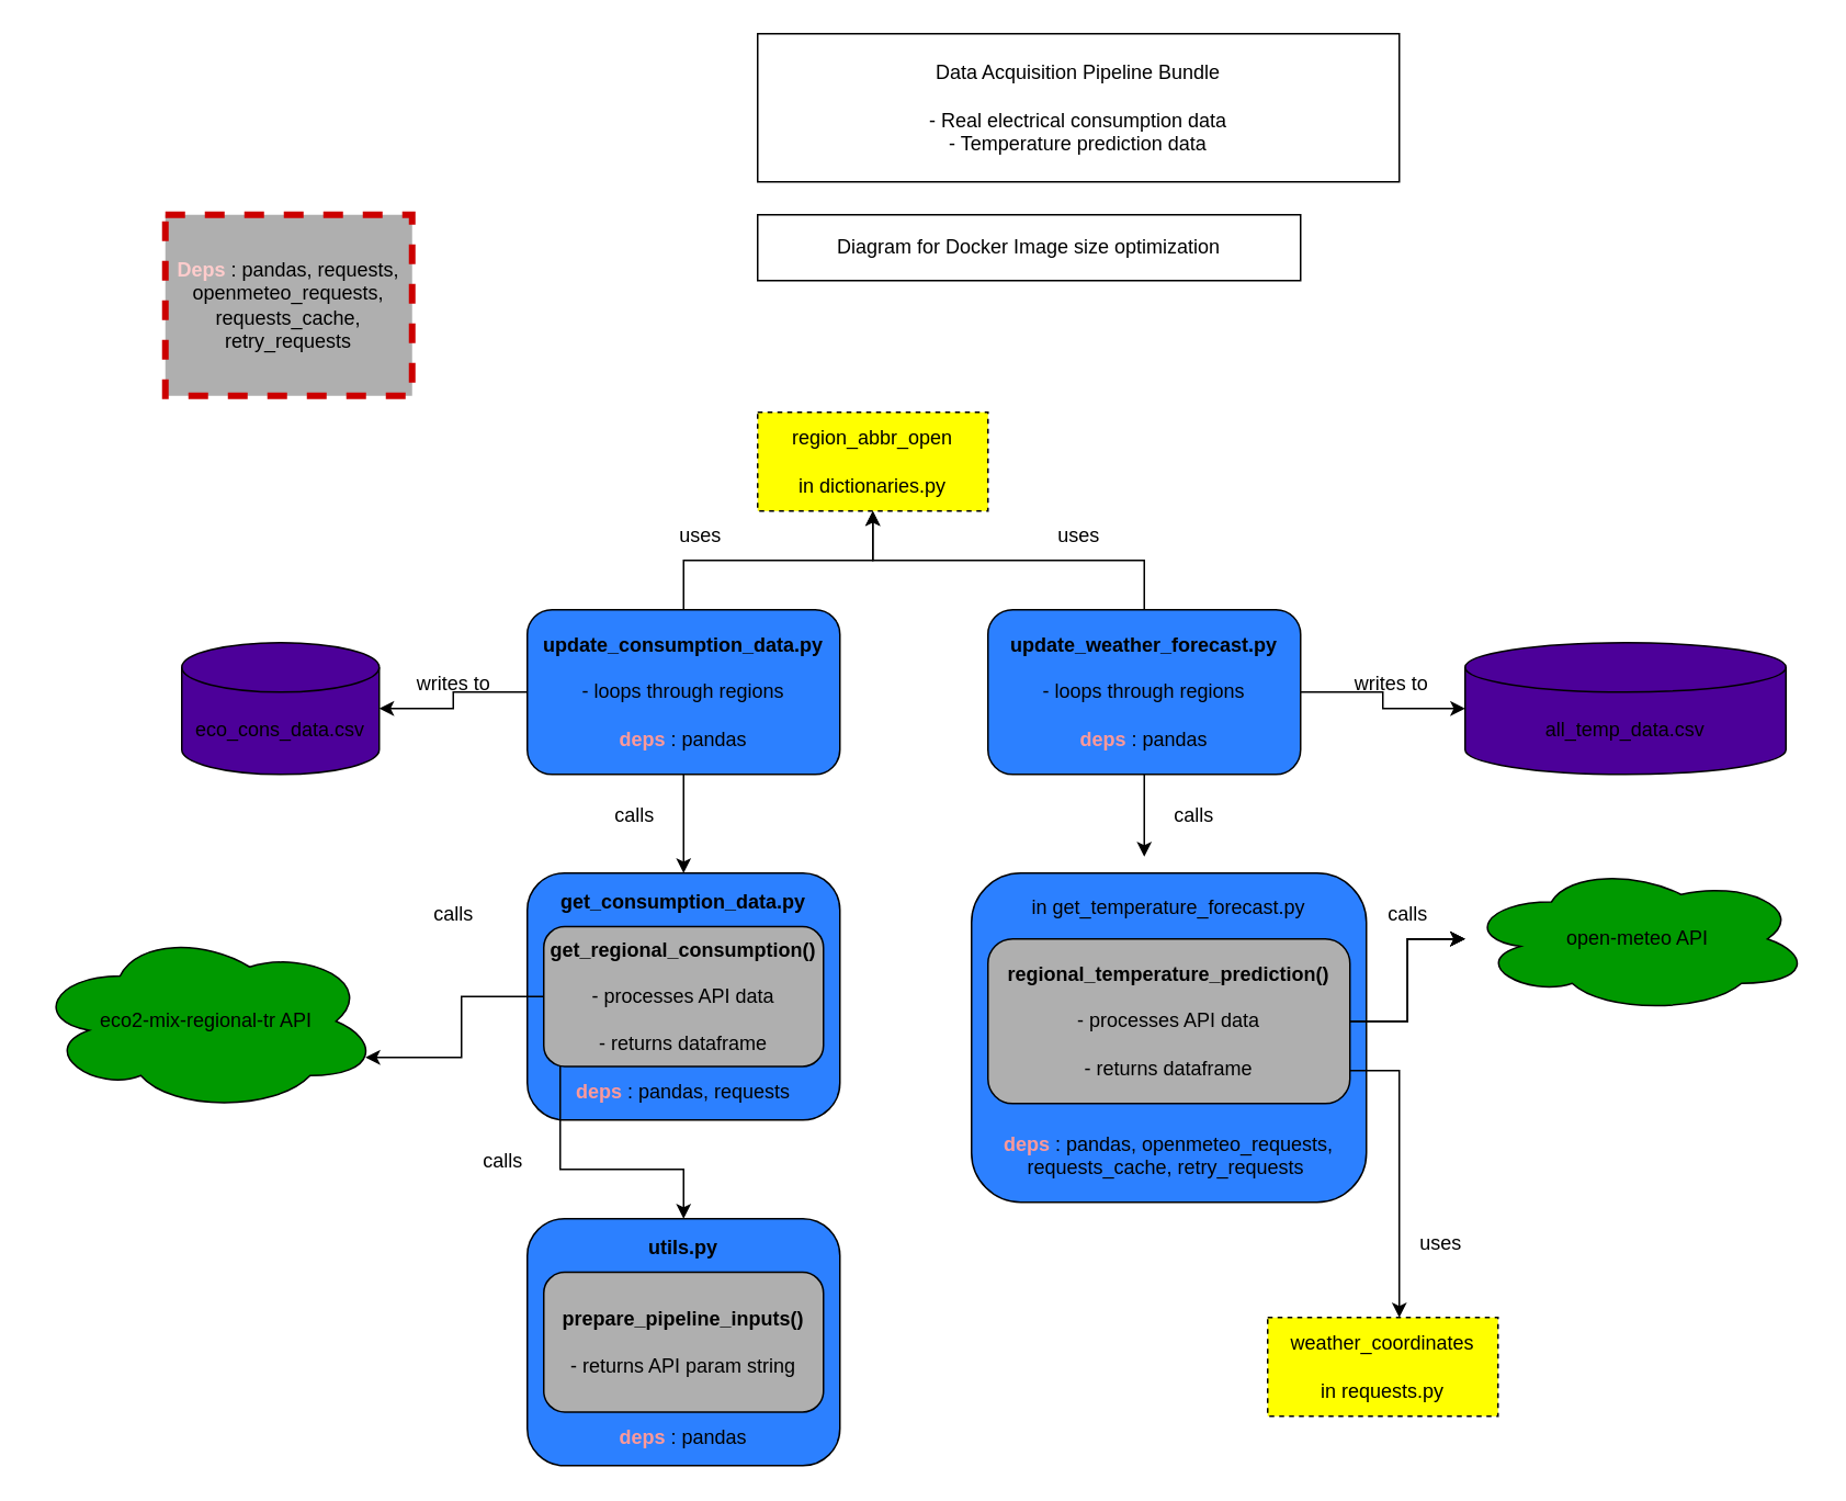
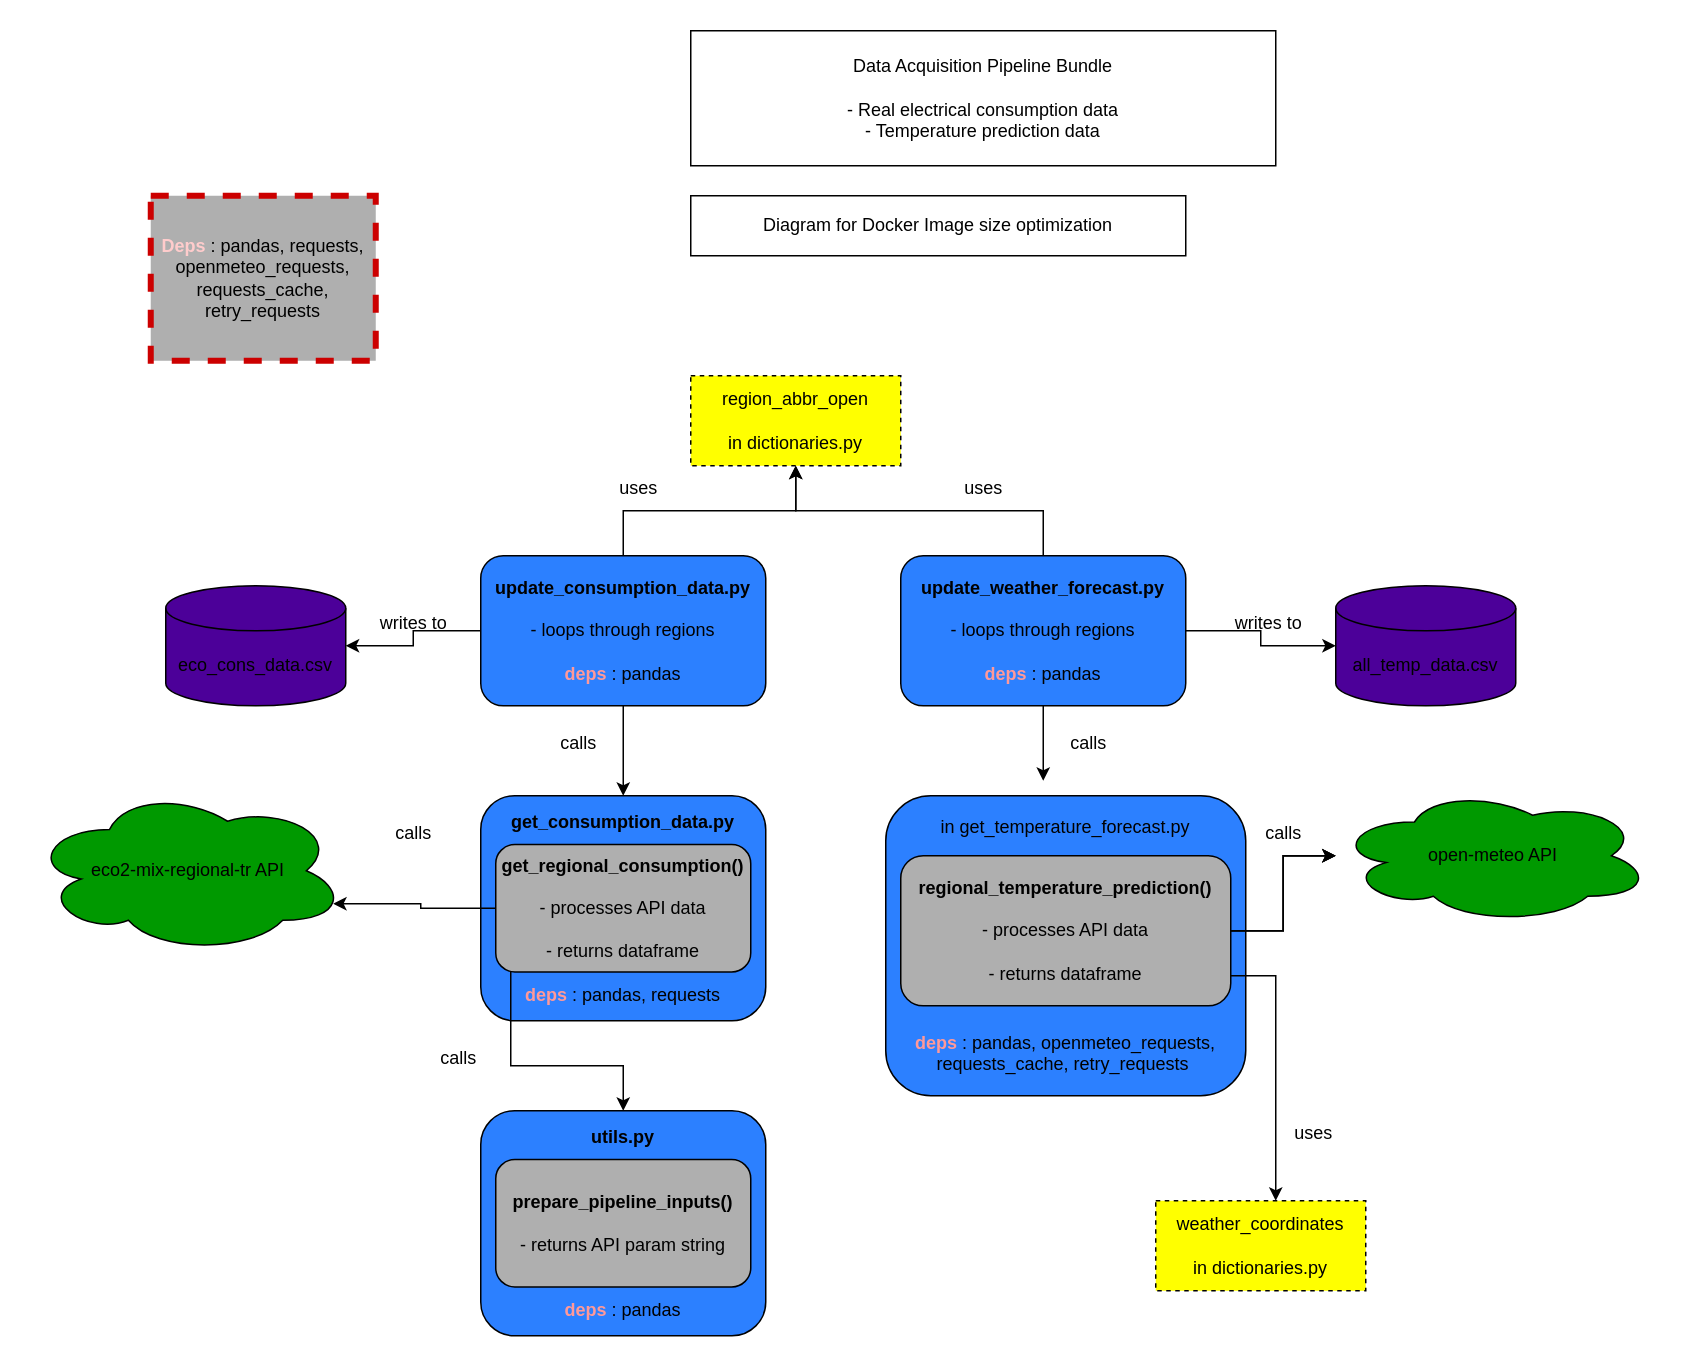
  <mxCell id="0" />
  <mxCell id="1" parent="0" />
  <mxCell id="2" value="Diagram for Docker Image size optimization" style="whiteSpace=wrap;html=1;fontSize=12;glass=0;strokeWidth=1;shadow=0;rounded=0;" parent="1" vertex="1"><mxGeometry x="460" y="130" width="330" height="40" as="geometry" /></mxCell>
  <mxCell id="3" value="Data Acquisition Pipeline Bundle&lt;div&gt;&lt;br&gt;&lt;/div&gt;&lt;div&gt;- Real electrical consumption data&lt;/div&gt;&lt;div&gt;- Temperature prediction data&lt;/div&gt;" style="rounded=0;whiteSpace=wrap;html=1;" vertex="1" parent="1"><mxGeometry x="460" y="20" width="390" height="90" as="geometry" /></mxCell>
  <mxCell id="4" value="" style="edgeStyle=orthogonalEdgeStyle;rounded=0;orthogonalLoop=1;jettySize=auto;html=1;" edge="1" parent="1" source="7" target="8"><mxGeometry relative="1" as="geometry" /></mxCell>
  <mxCell id="5" value="" style="edgeStyle=orthogonalEdgeStyle;rounded=0;orthogonalLoop=1;jettySize=auto;html=1;" edge="1" parent="1" source="7" target="9"><mxGeometry relative="1" as="geometry" /></mxCell>
  <mxCell id="6" value="" style="edgeStyle=orthogonalEdgeStyle;rounded=0;orthogonalLoop=1;jettySize=auto;html=1;" edge="1" parent="1" source="7" target="26"><mxGeometry relative="1" as="geometry" /></mxCell>
  <mxCell id="7" value="&lt;b&gt;update_consumption_data.py&lt;/b&gt;&lt;div&gt;&lt;br&gt;&lt;div&gt;- loops through regions&lt;/div&gt;&lt;/div&gt;&lt;div&gt;&lt;br&gt;&lt;/div&gt;&lt;div&gt;&lt;b&gt;&lt;font style=&quot;color: rgb(255, 153, 153);&quot;&gt;deps&lt;/font&gt;&lt;/b&gt; : pandas&lt;/div&gt;" style="rounded=1;whiteSpace=wrap;html=1;fontSize=12;glass=0;strokeWidth=1;shadow=0;fillColor=#2C80FF;" vertex="1" parent="1"><mxGeometry x="320" y="370" width="190" height="100" as="geometry" /></mxCell>
  <mxCell id="8" value="&lt;div&gt;&lt;span style=&quot;background-color: transparent; color: light-dark(rgb(0, 0, 0), rgb(255, 255, 255));&quot;&gt;&lt;b&gt;get_consumption_data.py&lt;/b&gt;&lt;/span&gt;&lt;/div&gt;&lt;div&gt;&lt;span style=&quot;background-color: transparent; color: light-dark(rgb(0, 0, 0), rgb(255, 255, 255));&quot;&gt;&lt;br&gt;&lt;/span&gt;&lt;/div&gt;&lt;div&gt;&lt;span style=&quot;background-color: transparent; color: light-dark(rgb(0, 0, 0), rgb(255, 255, 255));&quot;&gt;&lt;br&gt;&lt;/span&gt;&lt;/div&gt;&lt;div&gt;&lt;span style=&quot;background-color: transparent; color: light-dark(rgb(0, 0, 0), rgb(255, 255, 255));&quot;&gt;&lt;br&gt;&lt;/span&gt;&lt;/div&gt;&lt;div&gt;&lt;span style=&quot;background-color: transparent; color: light-dark(rgb(0, 0, 0), rgb(255, 255, 255));&quot;&gt;&lt;br&gt;&lt;/span&gt;&lt;/div&gt;&lt;div&gt;&lt;br&gt;&lt;/div&gt;&lt;div&gt;&lt;br&gt;&lt;/div&gt;&lt;div&gt;&lt;br&gt;&lt;/div&gt;&lt;div&gt;&lt;font style=&quot;color: rgb(255, 153, 153);&quot;&gt;&lt;b style=&quot;&quot;&gt;deps&lt;/b&gt;&lt;/font&gt; : pandas, requests&lt;/div&gt;" style="rounded=1;whiteSpace=wrap;html=1;fontSize=12;glass=0;strokeWidth=1;shadow=0;fillColor=#2C80FF;" vertex="1" parent="1"><mxGeometry x="320" y="530" width="190" height="150" as="geometry" /></mxCell>
  <mxCell id="9" value="eco_cons_data.csv" style="shape=cylinder3;whiteSpace=wrap;html=1;boundedLbl=1;backgroundOutline=1;size=15;fillColor=#4C0099;" vertex="1" parent="1"><mxGeometry x="110" y="390" width="120" height="80" as="geometry" /></mxCell>
- <mxCell id="10" value="eco2-mix-regional-tr API" style="ellipse;shape=cloud;whiteSpace=wrap;html=1;fillColor=#009900;" vertex="1" parent="1"><mxGeometry x="20" y="565" width="210" height="110" as="geometry" /></mxCell>
+ <mxCell id="10" value="eco2-mix-regional-tr API" style="ellipse;shape=cloud;whiteSpace=wrap;html=1;fillColor=#009900;" vertex="1" parent="1"><mxGeometry x="20" y="525" width="210" height="110" as="geometry" /></mxCell>
  <mxCell id="11" value="writes to" style="text;html=1;align=center;verticalAlign=middle;resizable=0;points=[];autosize=1;strokeColor=none;fillColor=none;" vertex="1" parent="1"><mxGeometry x="240" y="400" width="70" height="30" as="geometry" /></mxCell>
  <mxCell id="12" value="calls" style="text;html=1;align=center;verticalAlign=middle;resizable=0;points=[];autosize=1;strokeColor=none;fillColor=none;" vertex="1" parent="1"><mxGeometry x="360" y="480" width="50" height="30" as="geometry" /></mxCell>
  <mxCell id="13" value="calls" style="text;html=1;align=center;verticalAlign=middle;resizable=0;points=[];autosize=1;strokeColor=none;fillColor=none;" vertex="1" parent="1"><mxGeometry x="250" y="540" width="50" height="30" as="geometry" /></mxCell>
  <mxCell id="14" value="uses" style="text;html=1;align=center;verticalAlign=middle;resizable=0;points=[];autosize=1;strokeColor=none;fillColor=none;" vertex="1" parent="1"><mxGeometry x="400" y="310" width="50" height="30" as="geometry" /></mxCell>
  <mxCell id="15" value="" style="edgeStyle=orthogonalEdgeStyle;rounded=0;orthogonalLoop=1;jettySize=auto;html=1;" edge="1" parent="1" source="17" target="22"><mxGeometry relative="1" as="geometry"><Array as="points" /></mxGeometry></mxCell>
  <mxCell id="16" value="" style="edgeStyle=orthogonalEdgeStyle;rounded=0;orthogonalLoop=1;jettySize=auto;html=1;" edge="1" parent="1" source="17" target="26"><mxGeometry relative="1" as="geometry"><Array as="points"><mxPoint x="695" y="340" /><mxPoint x="530" y="340" /></Array></mxGeometry></mxCell>
  <mxCell id="17" value="&lt;b&gt;update_weather_forecast.py&lt;/b&gt;&lt;div&gt;&lt;br&gt;&lt;div&gt;- loops through regions&lt;/div&gt;&lt;/div&gt;&lt;div&gt;&lt;br&gt;&lt;/div&gt;&lt;div&gt;&lt;b&gt;&lt;font style=&quot;color: rgb(255, 153, 153);&quot;&gt;deps&lt;/font&gt;&lt;/b&gt;&amp;nbsp;: pandas&lt;/div&gt;" style="rounded=1;whiteSpace=wrap;html=1;fontSize=12;glass=0;strokeWidth=1;shadow=0;fillColor=#2C80FF;" vertex="1" parent="1"><mxGeometry x="600" y="370" width="190" height="100" as="geometry" /></mxCell>
  <mxCell id="18" value="&lt;div&gt;&lt;span style=&quot;background-color: transparent; color: light-dark(rgb(0, 0, 0), rgb(255, 255, 255));&quot;&gt;in get_temperature_forecast.py&lt;/span&gt;&lt;/div&gt;&lt;div&gt;&lt;br&gt;&lt;/div&gt;&lt;div&gt;&lt;br&gt;&lt;/div&gt;&lt;div&gt;&lt;br&gt;&lt;/div&gt;&lt;div&gt;&lt;br&gt;&lt;/div&gt;&lt;div&gt;&lt;br&gt;&lt;/div&gt;&lt;div&gt;&lt;br&gt;&lt;/div&gt;&lt;div&gt;&lt;br&gt;&lt;/div&gt;&lt;div&gt;&lt;br&gt;&lt;/div&gt;&lt;div&gt;&lt;br&gt;&lt;/div&gt;&lt;div&gt;&lt;font style=&quot;color: rgb(255, 153, 153);&quot;&gt;&lt;b&gt;deps&lt;/b&gt;&lt;/font&gt;&amp;nbsp;: pandas, openmeteo_requests, requests_cache, retry_requests&amp;nbsp;&lt;/div&gt;" style="rounded=1;whiteSpace=wrap;html=1;fontSize=12;glass=0;strokeWidth=1;shadow=0;fillColor=#2C80FF;" vertex="1" parent="1"><mxGeometry x="590" y="530" width="240" height="200" as="geometry" /></mxCell>
  <mxCell id="19" value="" style="edgeStyle=orthogonalEdgeStyle;rounded=0;orthogonalLoop=1;jettySize=auto;html=1;" edge="1" parent="1"><mxGeometry relative="1" as="geometry"><mxPoint x="695" y="470" as="sourcePoint" /><mxPoint x="695" y="520" as="targetPoint" /></mxGeometry></mxCell>
  <mxCell id="20" value="calls" style="text;html=1;align=center;verticalAlign=middle;resizable=0;points=[];autosize=1;strokeColor=none;fillColor=none;" vertex="1" parent="1"><mxGeometry x="700" y="480" width="50" height="30" as="geometry" /></mxCell>
  <mxCell id="21" value="uses" style="text;html=1;align=center;verticalAlign=middle;resizable=0;points=[];autosize=1;strokeColor=none;fillColor=none;" vertex="1" parent="1"><mxGeometry x="630" y="310" width="50" height="30" as="geometry" /></mxCell>
- <mxCell id="22" value="all_temp_data.csv" style="shape=cylinder3;whiteSpace=wrap;html=1;boundedLbl=1;backgroundOutline=1;size=15;fillColor=#4C0099;" vertex="1" parent="1"><mxGeometry x="890" y="390" width="195" height="80" as="geometry" /></mxCell>
+ <mxCell id="22" value="all_temp_data.csv" style="shape=cylinder3;whiteSpace=wrap;html=1;boundedLbl=1;backgroundOutline=1;size=15;fillColor=#4C0099;" vertex="1" parent="1"><mxGeometry x="890" y="390" width="120" height="80" as="geometry" /></mxCell>
  <mxCell id="23" value="writes to" style="text;html=1;align=center;verticalAlign=middle;resizable=0;points=[];autosize=1;strokeColor=none;fillColor=none;" vertex="1" parent="1"><mxGeometry x="810" y="400" width="70" height="30" as="geometry" /></mxCell>
  <mxCell id="24" value="open-meteo API" style="ellipse;shape=cloud;whiteSpace=wrap;html=1;fillColor=#009900;" vertex="1" parent="1"><mxGeometry x="890" y="525" width="210" height="90" as="geometry" /></mxCell>
  <mxCell id="25" value="calls" style="text;html=1;align=center;verticalAlign=middle;resizable=0;points=[];autosize=1;strokeColor=none;fillColor=none;" vertex="1" parent="1"><mxGeometry x="830" y="540" width="50" height="30" as="geometry" /></mxCell>
  <mxCell id="26" value="&lt;div&gt;&lt;font color=&quot;#000000&quot;&gt;region_abbr_open&lt;/font&gt;&lt;/div&gt;&lt;div&gt;&lt;font color=&quot;#000000&quot;&gt;&lt;br&gt;&lt;/font&gt;&lt;/div&gt;&lt;div&gt;&lt;font color=&quot;#000000&quot;&gt;in dictionaries.py&lt;/font&gt;&lt;/div&gt;" style="rounded=0;whiteSpace=wrap;html=1;dashed=1;fillColor=#FFFF00;" vertex="1" parent="1"><mxGeometry x="460" y="250" width="140" height="60" as="geometry" /></mxCell>
  <mxCell id="27" value="" style="edgeStyle=orthogonalEdgeStyle;rounded=0;orthogonalLoop=1;jettySize=auto;html=1;entryX=0.5;entryY=0;entryDx=0;entryDy=0;" edge="1" parent="1" source="29" target="37"><mxGeometry relative="1" as="geometry"><Array as="points"><mxPoint x="340" y="710" /><mxPoint x="415" y="710" /></Array></mxGeometry></mxCell>
  <mxCell id="28" value="" style="edgeStyle=orthogonalEdgeStyle;rounded=0;orthogonalLoop=1;jettySize=auto;html=1;entryX=0.96;entryY=0.7;entryDx=0;entryDy=0;entryPerimeter=0;" edge="1" parent="1" source="29" target="10"><mxGeometry relative="1" as="geometry" /></mxCell>
  <mxCell id="29" value="&lt;b&gt;get_regional_consumption()&lt;/b&gt;&lt;div&gt;&lt;br&gt;&lt;div&gt;&lt;div&gt;- processes API data&lt;/div&gt;&lt;div&gt;&lt;br&gt;&lt;/div&gt;&lt;div&gt;- returns dataframe&lt;/div&gt;&lt;/div&gt;&lt;/div&gt;" style="rounded=1;whiteSpace=wrap;html=1;fillColor=#AFAFAF;" vertex="1" parent="1"><mxGeometry x="330" y="562.5" width="170" height="85" as="geometry" /></mxCell>
  <mxCell id="30" value="" style="edgeStyle=orthogonalEdgeStyle;rounded=0;orthogonalLoop=1;jettySize=auto;html=1;" edge="1" parent="1" source="34" target="24"><mxGeometry relative="1" as="geometry" /></mxCell>
  <mxCell id="31" value="" style="edgeStyle=orthogonalEdgeStyle;rounded=0;orthogonalLoop=1;jettySize=auto;html=1;" edge="1" parent="1" source="34" target="24"><mxGeometry relative="1" as="geometry" /></mxCell>
  <mxCell id="32" value="" style="edgeStyle=orthogonalEdgeStyle;rounded=0;orthogonalLoop=1;jettySize=auto;html=1;" edge="1" parent="1" source="34" target="24"><mxGeometry relative="1" as="geometry" /></mxCell>
  <mxCell id="33" style="edgeStyle=orthogonalEdgeStyle;rounded=0;orthogonalLoop=1;jettySize=auto;html=1;exitX=0.982;exitY=0.83;exitDx=0;exitDy=0;exitPerimeter=0;" edge="1" parent="1" source="34"><mxGeometry relative="1" as="geometry"><mxPoint x="825" y="650" as="sourcePoint" /><mxPoint x="850" y="800" as="targetPoint" /><Array as="points"><mxPoint x="816" y="650" /><mxPoint x="850" y="650" /></Array></mxGeometry></mxCell>
  <mxCell id="34" value="&lt;div&gt;&lt;b&gt;regional_temperature_prediction()&lt;/b&gt;&lt;/div&gt;&lt;div&gt;&lt;b&gt;&lt;br&gt;&lt;/b&gt;&lt;/div&gt;&lt;div&gt;- processes API data&lt;/div&gt;&lt;div&gt;&lt;br&gt;&lt;/div&gt;&lt;div&gt;- returns dataframe&lt;/div&gt;" style="rounded=1;whiteSpace=wrap;html=1;fillColor=#AFAFAF;" vertex="1" parent="1"><mxGeometry x="600" y="570" width="220" height="100" as="geometry" /></mxCell>
- <mxCell id="35" value="&lt;div&gt;&lt;font color=&quot;#000000&quot;&gt;weather_coordinates&lt;/font&gt;&lt;/div&gt;&lt;div&gt;&lt;font color=&quot;#000000&quot;&gt;&lt;br&gt;&lt;/font&gt;&lt;/div&gt;&lt;div&gt;&lt;font color=&quot;#000000&quot;&gt;in requests.py&lt;/font&gt;&lt;/div&gt;" style="rounded=0;whiteSpace=wrap;html=1;dashed=1;fillColor=#FFFF00;" vertex="1" parent="1"><mxGeometry x="770" y="800" width="140" height="60" as="geometry" /></mxCell>
+ <mxCell id="35" value="&lt;div&gt;&lt;font color=&quot;#000000&quot;&gt;weather_coordinates&lt;/font&gt;&lt;/div&gt;&lt;div&gt;&lt;font color=&quot;#000000&quot;&gt;&lt;br&gt;&lt;/font&gt;&lt;/div&gt;&lt;div&gt;&lt;font color=&quot;#000000&quot;&gt;in dictionaries.py&lt;/font&gt;&lt;/div&gt;" style="rounded=0;whiteSpace=wrap;html=1;dashed=1;fillColor=#FFFF00;" vertex="1" parent="1"><mxGeometry x="770" y="800" width="140" height="60" as="geometry" /></mxCell>
  <mxCell id="36" value="uses" style="text;html=1;align=center;verticalAlign=middle;resizable=0;points=[];autosize=1;strokeColor=none;fillColor=none;" vertex="1" parent="1"><mxGeometry x="850" y="740" width="50" height="30" as="geometry" /></mxCell>
  <mxCell id="37" value="&lt;div&gt;&lt;span style=&quot;background-color: transparent; color: light-dark(rgb(0, 0, 0), rgb(255, 255, 255));&quot;&gt;&lt;b&gt;utils.py&lt;/b&gt;&lt;/span&gt;&lt;/div&gt;&lt;div&gt;&lt;span style=&quot;background-color: transparent; color: light-dark(rgb(0, 0, 0), rgb(255, 255, 255));&quot;&gt;&lt;br&gt;&lt;/span&gt;&lt;/div&gt;&lt;div&gt;&lt;span style=&quot;background-color: transparent; color: light-dark(rgb(0, 0, 0), rgb(255, 255, 255));&quot;&gt;&lt;br&gt;&lt;/span&gt;&lt;/div&gt;&lt;div&gt;&lt;span style=&quot;background-color: transparent; color: light-dark(rgb(0, 0, 0), rgb(255, 255, 255));&quot;&gt;&lt;br&gt;&lt;/span&gt;&lt;/div&gt;&lt;div&gt;&lt;span style=&quot;background-color: transparent; color: light-dark(rgb(0, 0, 0), rgb(255, 255, 255));&quot;&gt;&lt;br&gt;&lt;/span&gt;&lt;/div&gt;&lt;div&gt;&lt;br&gt;&lt;/div&gt;&lt;div&gt;&lt;br&gt;&lt;/div&gt;&lt;div&gt;&lt;br&gt;&lt;/div&gt;&lt;div&gt;&lt;font style=&quot;color: rgb(255, 153, 153);&quot;&gt;&lt;b style=&quot;&quot;&gt;deps&lt;/b&gt;&lt;/font&gt; : pandas&lt;/div&gt;" style="rounded=1;whiteSpace=wrap;html=1;fontSize=12;glass=0;strokeWidth=1;shadow=0;fillColor=#2C80FF;" vertex="1" parent="1"><mxGeometry x="320" y="740" width="190" height="150" as="geometry" /></mxCell>
  <mxCell id="38" value="&lt;b&gt;prepare_pipeline_inputs()&lt;/b&gt;&lt;div&gt;&lt;div&gt;&lt;div&gt;&lt;br&gt;&lt;/div&gt;&lt;div&gt;- returns API param string&lt;/div&gt;&lt;/div&gt;&lt;/div&gt;" style="rounded=1;whiteSpace=wrap;html=1;fillColor=#AFAFAF;" vertex="1" parent="1"><mxGeometry x="330" y="772.5" width="170" height="85" as="geometry" /></mxCell>
  <mxCell id="39" value="calls" style="text;html=1;align=center;verticalAlign=middle;resizable=0;points=[];autosize=1;strokeColor=none;fillColor=none;" vertex="1" parent="1"><mxGeometry x="280" y="690" width="50" height="30" as="geometry" /></mxCell>
  <mxCell id="40" value="&lt;b&gt;&lt;font style=&quot;color: rgb(255, 204, 204);&quot;&gt;Deps&lt;/font&gt;&lt;/b&gt; : pandas, requests, openmeteo_requests, requests_cache, retry_requests" style="rounded=0;whiteSpace=wrap;html=1;fillColor=#AFAFAF;dashed=1;strokeColor=#CC0000;strokeWidth=4;" vertex="1" parent="1"><mxGeometry x="100" y="130" width="150" height="110" as="geometry" /></mxCell>
